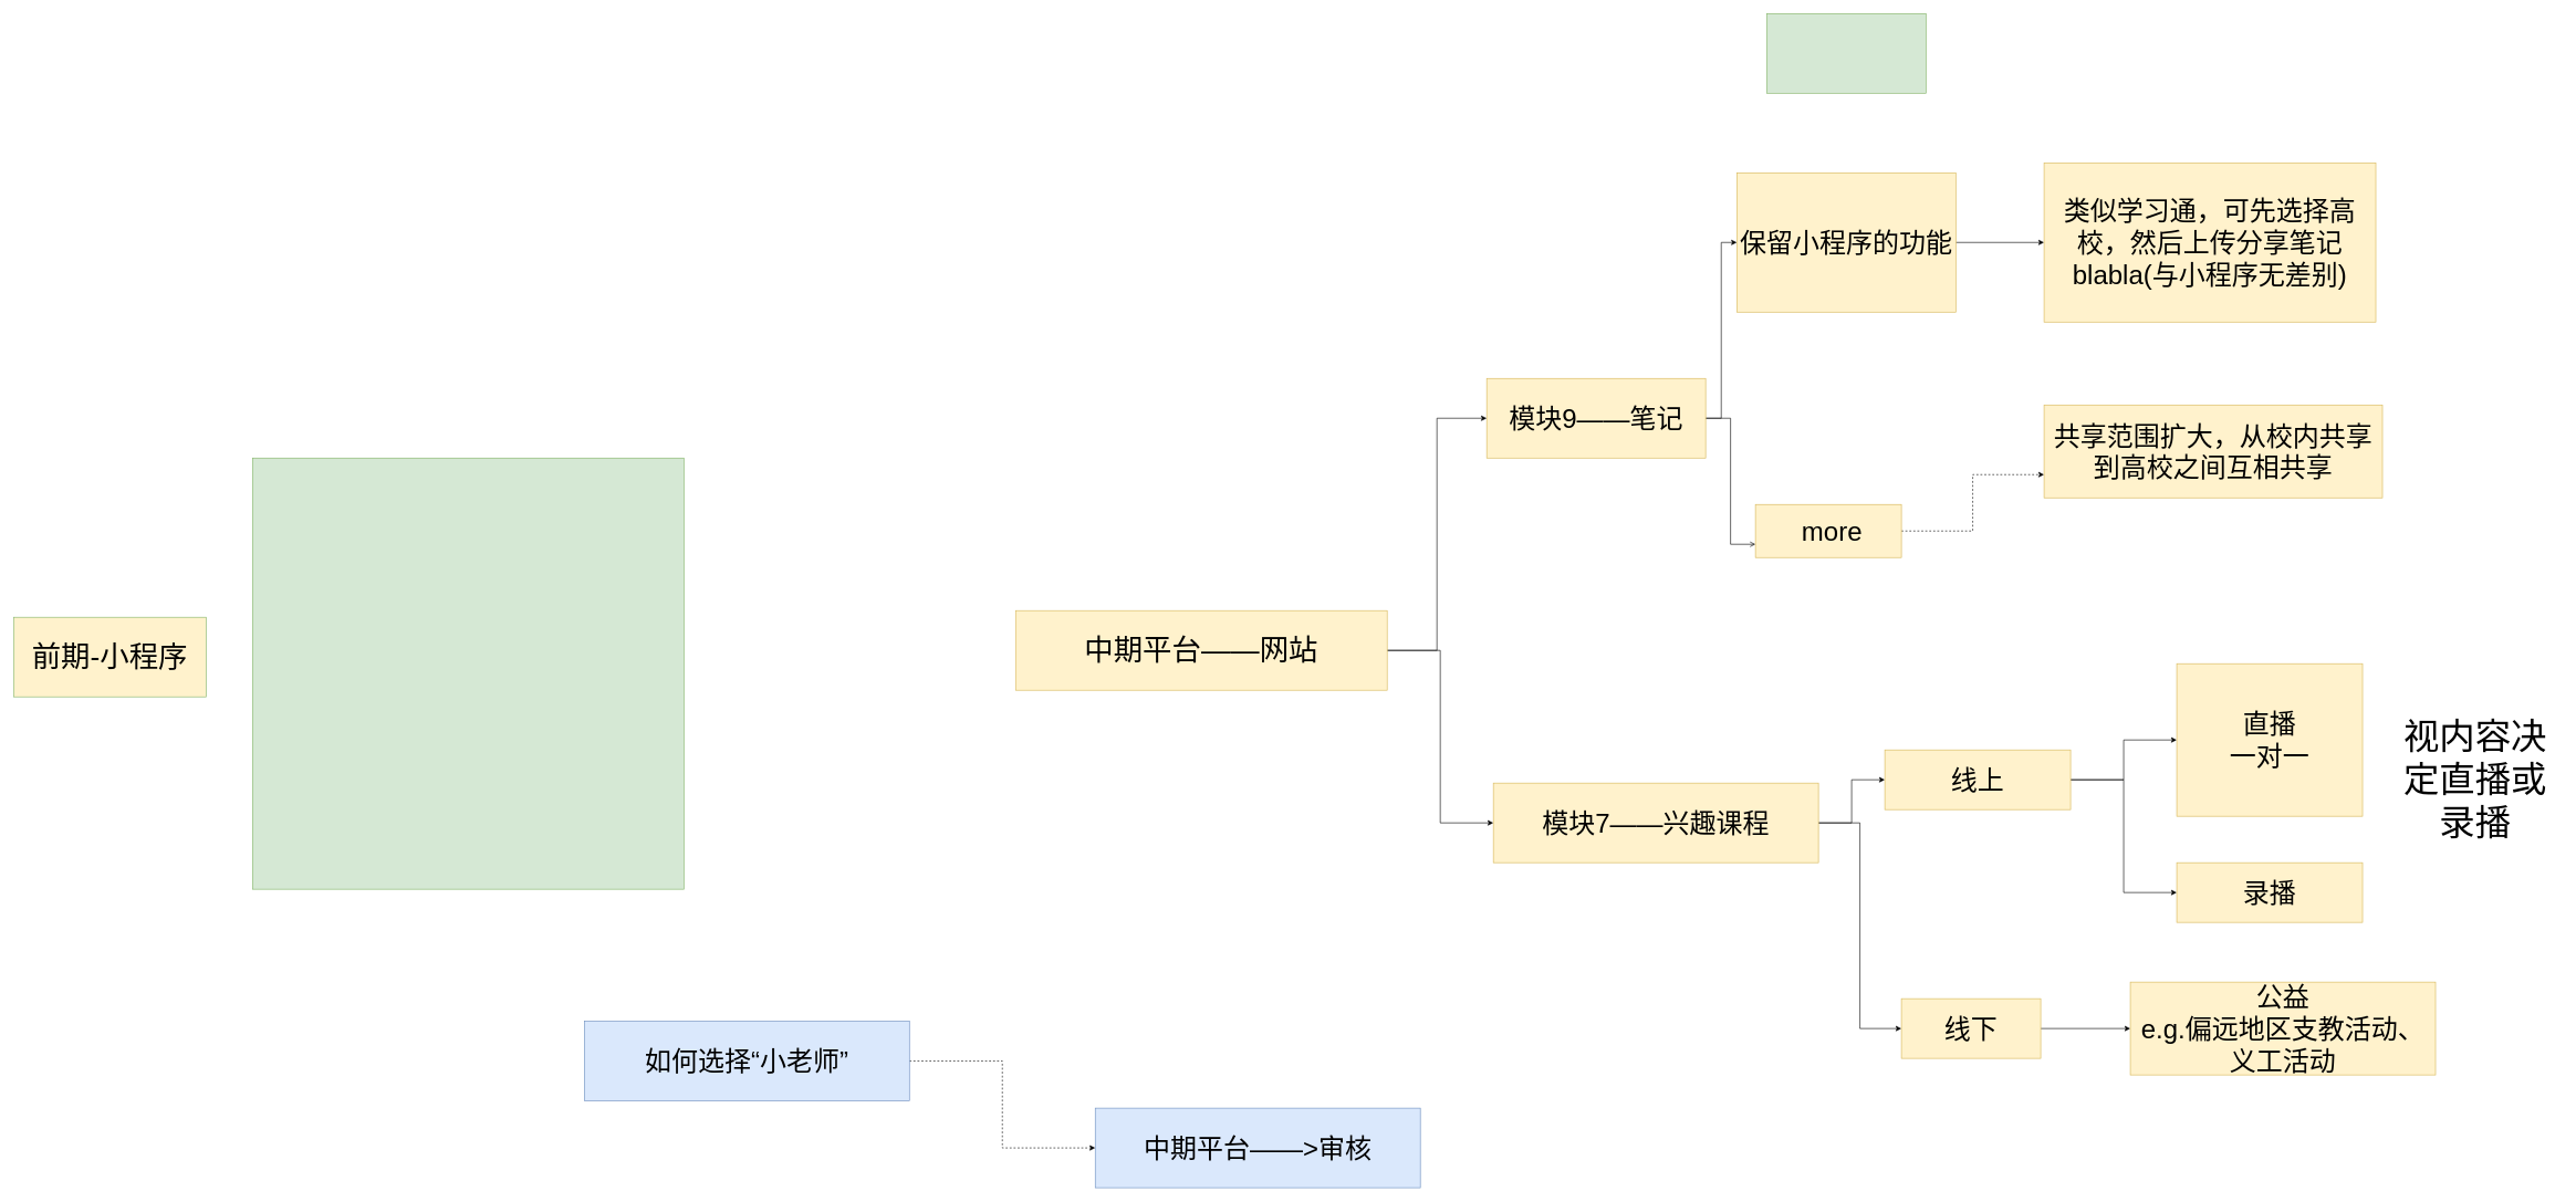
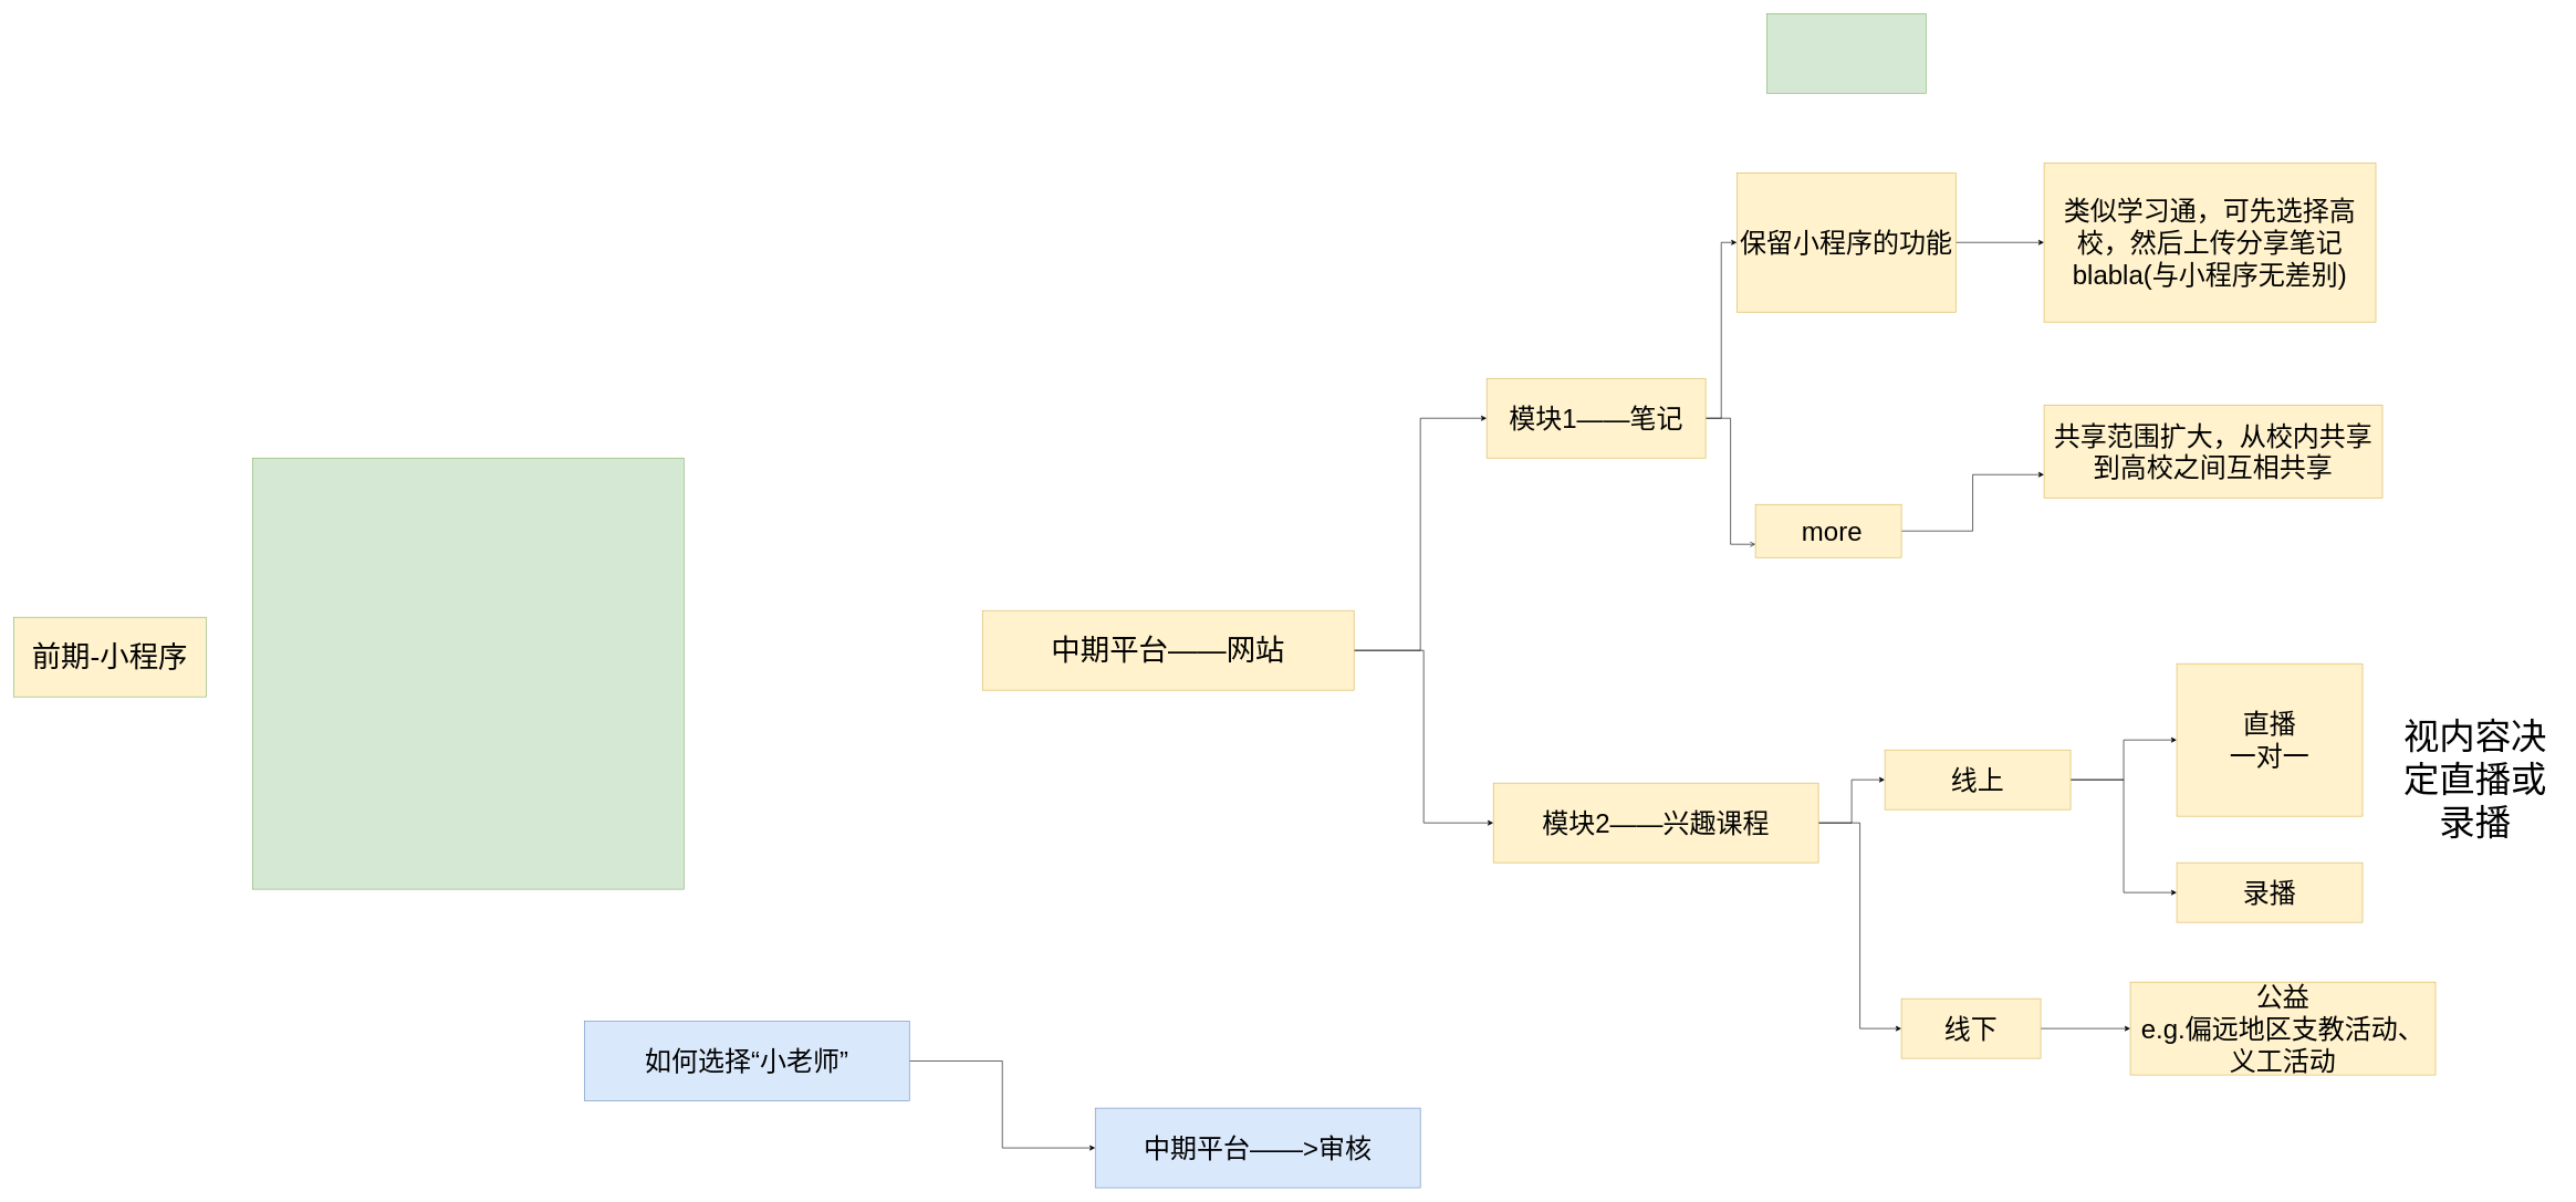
  <mxCell id="0" />
  <mxCell id="1" parent="0" />
  <mxCell id="2" value="" style="whiteSpace=wrap;html=1;aspect=fixed;fillColor=#d5e8d4;strokeColor=#82b366;" vertex="1" parent="1"><mxGeometry x="380" y="690" width="650" height="650" as="geometry" /></mxCell>
  <mxCell id="3" value="&lt;font style=&quot;font-size: 44px&quot;&gt;前期-小程序&lt;/font&gt;" style="rounded=0;whiteSpace=wrap;html=1;fillColor=#fff2cc;strokeColor=#82b366;" vertex="1" parent="1"><mxGeometry x="20" y="930" width="290" height="120" as="geometry" /></mxCell>
  <mxCell id="4" style="edgeStyle=orthogonalEdgeStyle;rounded=0;orthogonalLoop=1;jettySize=auto;html=1;entryX=0;entryY=0.5;entryDx=0;entryDy=0;fontSize=54;" edge="1" parent="1" source="6" target="15"><mxGeometry relative="1" as="geometry" /></mxCell>
  <mxCell id="5" style="edgeStyle=orthogonalEdgeStyle;rounded=0;orthogonalLoop=1;jettySize=auto;html=1;entryX=0;entryY=0.75;entryDx=0;entryDy=0;fontSize=54;endArrow=open;" edge="1" parent="1" source="6" target="17"><mxGeometry relative="1" as="geometry" /></mxCell>
- <mxCell id="6" value="模块9——笔记" style="rounded=0;whiteSpace=wrap;html=1;fillColor=#fff2cc;strokeColor=#d6b656;fontSize=40;" vertex="1" parent="1"><mxGeometry x="2240" y="570" width="330" height="120" as="geometry" /></mxCell>
+ <mxCell id="6" value="模块1——笔记" style="rounded=0;whiteSpace=wrap;html=1;fillColor=#fff2cc;strokeColor=#d6b656;fontSize=40;" vertex="1" parent="1"><mxGeometry x="2240" y="570" width="330" height="120" as="geometry" /></mxCell>
  <mxCell id="7" value="" style="rounded=0;whiteSpace=wrap;html=1;fillColor=#d5e8d4;strokeColor=#82b366;" vertex="1" parent="1"><mxGeometry x="2662" y="20" width="240" height="120" as="geometry" /></mxCell>
  <mxCell id="8" style="edgeStyle=orthogonalEdgeStyle;rounded=0;orthogonalLoop=1;jettySize=auto;html=1;entryX=0;entryY=0.5;entryDx=0;entryDy=0;fontSize=40;" edge="1" parent="1" source="10" target="6"><mxGeometry relative="1" as="geometry" /></mxCell>
  <mxCell id="9" style="edgeStyle=orthogonalEdgeStyle;rounded=0;orthogonalLoop=1;jettySize=auto;html=1;entryX=0;entryY=0.5;entryDx=0;entryDy=0;fontSize=40;" edge="1" parent="1" source="10" target="13"><mxGeometry relative="1" as="geometry" /></mxCell>
- <mxCell id="10" value="&lt;font style=&quot;font-size: 44px&quot;&gt;中期平台——网站&lt;/font&gt;" style="rounded=0;whiteSpace=wrap;html=1;fillColor=#fff2cc;strokeColor=#d6b656;" vertex="1" parent="1"><mxGeometry x="1530" y="920" width="560" height="120" as="geometry" /></mxCell>
+ <mxCell id="10" value="&lt;font style=&quot;font-size: 44px&quot;&gt;中期平台——网站&lt;/font&gt;" style="rounded=0;whiteSpace=wrap;html=1;fillColor=#fff2cc;strokeColor=#d6b656;" vertex="1" parent="1"><mxGeometry x="1480" y="920" width="560" height="120" as="geometry" /></mxCell>
  <mxCell id="11" style="edgeStyle=orthogonalEdgeStyle;rounded=0;orthogonalLoop=1;jettySize=auto;html=1;entryX=0;entryY=0.5;entryDx=0;entryDy=0;fontSize=54;" edge="1" parent="1" source="13" target="22"><mxGeometry relative="1" as="geometry" /></mxCell>
  <mxCell id="12" style="edgeStyle=orthogonalEdgeStyle;rounded=0;orthogonalLoop=1;jettySize=auto;html=1;entryX=0;entryY=0.5;entryDx=0;entryDy=0;fontSize=54;" edge="1" parent="1" source="13" target="24"><mxGeometry relative="1" as="geometry" /></mxCell>
- <mxCell id="13" value="模块7——兴趣课程" style="rounded=0;whiteSpace=wrap;html=1;fillColor=#fff2cc;strokeColor=#d6b656;fontSize=40;" vertex="1" parent="1"><mxGeometry x="2250" y="1180" width="490" height="120" as="geometry" /></mxCell>
+ <mxCell id="13" value="模块2——兴趣课程" style="rounded=0;whiteSpace=wrap;html=1;fillColor=#fff2cc;strokeColor=#d6b656;fontSize=40;" vertex="1" parent="1"><mxGeometry x="2250" y="1180" width="490" height="120" as="geometry" /></mxCell>
  <mxCell id="14" style="edgeStyle=orthogonalEdgeStyle;rounded=0;orthogonalLoop=1;jettySize=auto;html=1;entryX=0;entryY=0.5;entryDx=0;entryDy=0;fontSize=54;" edge="1" parent="1" source="15" target="18"><mxGeometry relative="1" as="geometry" /></mxCell>
  <mxCell id="15" value="保留小程序的功能" style="rounded=0;whiteSpace=wrap;html=1;fillColor=#fff2cc;strokeColor=#d6b656;fontSize=40;" vertex="1" parent="1"><mxGeometry x="2617" y="260" width="330" height="210" as="geometry" /></mxCell>
- <mxCell id="16" style="edgeStyle=orthogonalEdgeStyle;rounded=0;orthogonalLoop=1;jettySize=auto;html=1;entryX=0;entryY=0.75;entryDx=0;entryDy=0;fontSize=54;dashed=1;" edge="1" parent="1" source="17" target="19"><mxGeometry relative="1" as="geometry" /></mxCell>
+ <mxCell id="16" style="edgeStyle=orthogonalEdgeStyle;rounded=0;orthogonalLoop=1;jettySize=auto;html=1;entryX=0;entryY=0.75;entryDx=0;entryDy=0;fontSize=54;" edge="1" parent="1" source="17" target="19"><mxGeometry relative="1" as="geometry" /></mxCell>
  <mxCell id="17" value="&amp;nbsp;more" style="rounded=0;whiteSpace=wrap;html=1;fillColor=#fff2cc;strokeColor=#d6b656;fontSize=40;" vertex="1" parent="1"><mxGeometry x="2645" y="760" width="220" height="80" as="geometry" /></mxCell>
  <mxCell id="18" value="类似学习通，可先选择高校，然后上传分享笔记blabla(与小程序无差别)" style="rounded=0;whiteSpace=wrap;html=1;fillColor=#fff2cc;strokeColor=#d6b656;fontSize=40;" vertex="1" parent="1"><mxGeometry x="3080" y="245" width="500" height="240" as="geometry" /></mxCell>
  <mxCell id="19" value="共享范围扩大，从校内共享到高校之间互相共享" style="rounded=0;whiteSpace=wrap;html=1;fillColor=#fff2cc;strokeColor=#d6b656;fontSize=40;" vertex="1" parent="1"><mxGeometry x="3080" y="610" width="510" height="140" as="geometry" /></mxCell>
  <mxCell id="20" style="edgeStyle=orthogonalEdgeStyle;rounded=0;orthogonalLoop=1;jettySize=auto;html=1;fontSize=54;" edge="1" parent="1" source="22" target="25"><mxGeometry relative="1" as="geometry" /></mxCell>
  <mxCell id="21" style="edgeStyle=orthogonalEdgeStyle;rounded=0;orthogonalLoop=1;jettySize=auto;html=1;entryX=0;entryY=0.5;entryDx=0;entryDy=0;fontSize=54;" edge="1" parent="1" source="22" target="26"><mxGeometry relative="1" as="geometry" /></mxCell>
  <mxCell id="22" value="线上" style="rounded=0;whiteSpace=wrap;html=1;fillColor=#fff2cc;strokeColor=#d6b656;fontSize=40;" vertex="1" parent="1"><mxGeometry x="2840" y="1130" width="280" height="90" as="geometry" /></mxCell>
  <mxCell id="23" style="edgeStyle=orthogonalEdgeStyle;rounded=0;orthogonalLoop=1;jettySize=auto;html=1;entryX=0;entryY=0.5;entryDx=0;entryDy=0;fontSize=54;" edge="1" parent="1" source="24" target="28"><mxGeometry relative="1" as="geometry" /></mxCell>
  <mxCell id="24" value="线下" style="rounded=0;whiteSpace=wrap;html=1;fillColor=#fff2cc;strokeColor=#d6b656;fontSize=40;" vertex="1" parent="1"><mxGeometry x="2865" y="1505" width="210" height="90" as="geometry" /></mxCell>
  <mxCell id="25" value="直播&lt;br&gt;一对一" style="rounded=0;whiteSpace=wrap;html=1;fillColor=#fff2cc;strokeColor=#d6b656;fontSize=40;" vertex="1" parent="1"><mxGeometry x="3280" y="1000" width="280" height="230" as="geometry" /></mxCell>
  <mxCell id="26" value="录播" style="rounded=0;whiteSpace=wrap;html=1;fillColor=#fff2cc;strokeColor=#d6b656;fontSize=40;" vertex="1" parent="1"><mxGeometry x="3280" y="1300" width="280" height="90" as="geometry" /></mxCell>
  <mxCell id="27" value="视内容决定直播或录播" style="text;html=1;strokeColor=none;fillColor=none;align=center;verticalAlign=middle;whiteSpace=wrap;rounded=0;fontSize=54;" vertex="1" parent="1"><mxGeometry x="3600" y="1025" width="260" height="300" as="geometry" /></mxCell>
  <mxCell id="28" value="公益&lt;br&gt;e.g.偏远地区支教活动、义工活动" style="rounded=0;whiteSpace=wrap;html=1;fillColor=#fff2cc;strokeColor=#d6b656;fontSize=40;" vertex="1" parent="1"><mxGeometry x="3210" y="1480" width="460" height="140" as="geometry" /></mxCell>
- <mxCell id="29" style="edgeStyle=orthogonalEdgeStyle;rounded=0;orthogonalLoop=1;jettySize=auto;html=1;entryX=0;entryY=0.5;entryDx=0;entryDy=0;fontSize=54;dashed=1;" edge="1" parent="1" source="30" target="31"><mxGeometry relative="1" as="geometry" /></mxCell>
+ <mxCell id="29" style="edgeStyle=orthogonalEdgeStyle;rounded=0;orthogonalLoop=1;jettySize=auto;html=1;entryX=0;entryY=0.5;entryDx=0;entryDy=0;fontSize=54;" edge="1" parent="1" source="30" target="31"><mxGeometry relative="1" as="geometry" /></mxCell>
  <mxCell id="30" value="如何选择“小老师”" style="rounded=0;whiteSpace=wrap;html=1;fillColor=#dae8fc;strokeColor=#6c8ebf;fontSize=40;" vertex="1" parent="1"><mxGeometry x="880" y="1539" width="490" height="120" as="geometry" /></mxCell>
  <mxCell id="31" value="中期平台——&amp;gt;审核" style="rounded=0;whiteSpace=wrap;html=1;fillColor=#dae8fc;strokeColor=#6c8ebf;fontSize=40;" vertex="1" parent="1"><mxGeometry x="1650" y="1670" width="490" height="120" as="geometry" /></mxCell>
